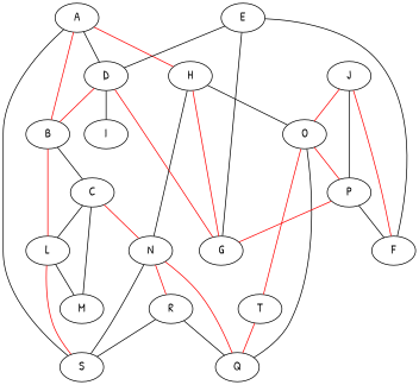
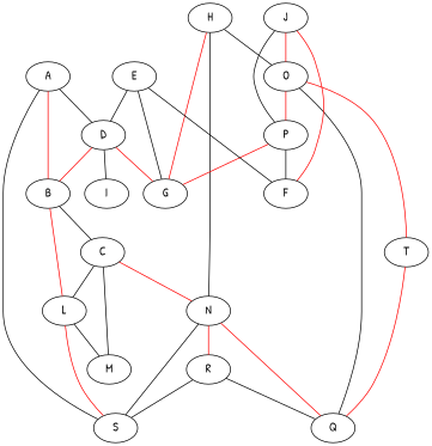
  strict graph {
    fontname="Patrick Hand"
    node [fontname="Patrick Hand"]
    edge [color=black fontname="Patrick Hand"]
    A
    B
    D
    H
    S
    C
    L
    I
    G
    N
    O
    M
    Q
    R
    P
    T
    E
    F
    J
    A -- B [color=red]
    A -- D
-   A -- H [color=red]
    A -- S
    B -- C
    B -- L [color=red]
    D -- B [color=red]
    D -- I
    D -- G [color=red]
    H -- G [color=red]
    H -- N
    H -- O
    C -- L
    C -- N [color=red]
    C -- M
    L -- S [color=red]
    L -- M
    N -- S
    N -- Q [color=red]
    N -- R [color=red]
    O -- Q
    O -- P [color=red]
    O -- T [color=red]
    R -- S
    R -- Q
    P -- G [color=red]
    P -- F
    T -- Q [color=red]
    E -- D
    E -- G
    E -- F
    J -- O [color=red]
    J -- P
    J -- F [color=red]
  }
